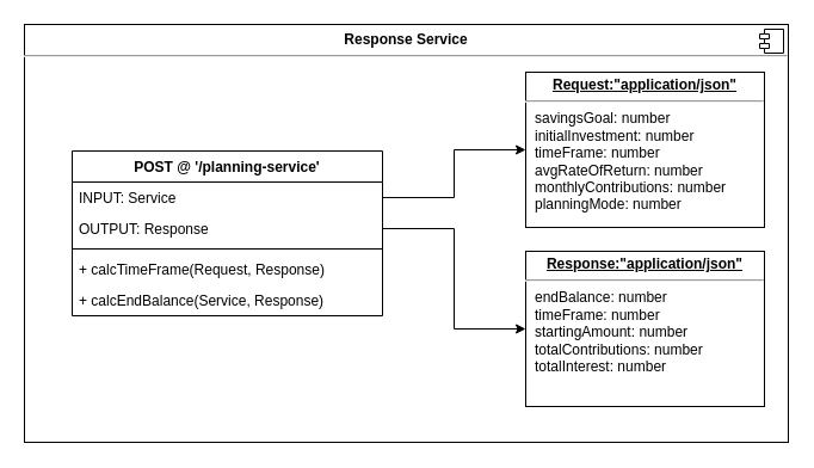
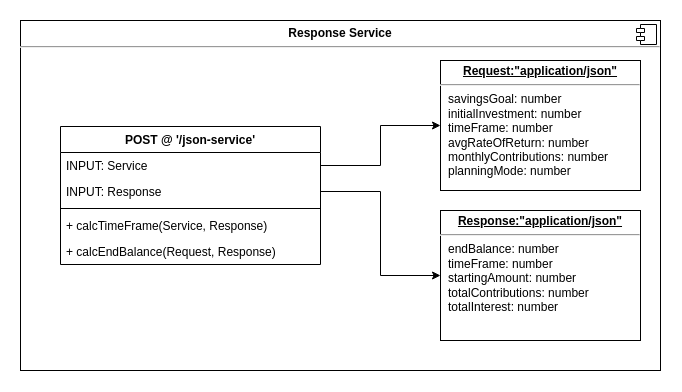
  <mxCell id="0" />
  <mxCell id="1" parent="0" />
  <mxCell id="2" value="&lt;p style=&quot;margin: 0px ; margin-top: 6px ; text-align: center&quot;&gt;&lt;b&gt;Response Service&lt;/b&gt;&lt;/p&gt;&lt;hr&gt;&lt;p style=&quot;margin: 0px ; margin-left: 8px&quot;&gt;&lt;br&gt;&lt;/p&gt;" style="align=left;overflow=fill;html=1;dropTarget=0;" parent="1" vertex="1"><mxGeometry x="20" y="20" width="640" height="350" as="geometry" /></mxCell>
  <mxCell id="3" value="" style="shape=component;jettyWidth=8;jettyHeight=4;" parent="2" vertex="1"><mxGeometry x="1" width="20" height="20" relative="1" as="geometry"><mxPoint x="-24" y="4" as="offset" /></mxGeometry></mxCell>
- <mxCell id="4" value="POST @ '/planning-service'" style="swimlane;fontStyle=1;align=center;verticalAlign=top;childLayout=stackLayout;horizontal=1;startSize=26;horizontalStack=0;resizeParent=1;resizeParentMax=0;resizeLast=0;collapsible=1;marginBottom=0;" parent="1" vertex="1"><mxGeometry x="60" y="126" width="260" height="138" as="geometry" /></mxCell>
+ <mxCell id="4" value="POST @ '/json-service'" style="swimlane;fontStyle=1;align=center;verticalAlign=top;childLayout=stackLayout;horizontal=1;startSize=26;horizontalStack=0;resizeParent=1;resizeParentMax=0;resizeLast=0;collapsible=1;marginBottom=0;" parent="1" vertex="1"><mxGeometry x="60" y="126" width="260" height="138" as="geometry" /></mxCell>
  <mxCell id="5" value="INPUT: Service" style="text;strokeColor=none;fillColor=none;align=left;verticalAlign=top;spacingLeft=4;spacingRight=4;overflow=hidden;rotatable=0;points=[[0,0.5],[1,0.5]];portConstraint=eastwest;" parent="4" vertex="1"><mxGeometry y="26" width="260" height="26" as="geometry" /></mxCell>
- <mxCell id="6" value="OUTPUT: Response" style="text;strokeColor=none;fillColor=none;align=left;verticalAlign=top;spacingLeft=4;spacingRight=4;overflow=hidden;rotatable=0;points=[[0,0.5],[1,0.5]];portConstraint=eastwest;" parent="4" vertex="1"><mxGeometry y="52" width="260" height="26" as="geometry" /></mxCell>
+ <mxCell id="6" value="INPUT: Response" style="text;strokeColor=none;fillColor=none;align=left;verticalAlign=top;spacingLeft=4;spacingRight=4;overflow=hidden;rotatable=0;points=[[0,0.5],[1,0.5]];portConstraint=eastwest;" parent="4" vertex="1"><mxGeometry y="52" width="260" height="26" as="geometry" /></mxCell>
  <mxCell id="7" value="" style="line;strokeWidth=1;fillColor=none;align=left;verticalAlign=middle;spacingTop=-1;spacingLeft=3;spacingRight=3;rotatable=0;labelPosition=right;points=[];portConstraint=eastwest;" parent="4" vertex="1"><mxGeometry y="78" width="260" height="8" as="geometry" /></mxCell>
- <mxCell id="8" value="+ calcTimeFrame(Request, Response)" style="text;strokeColor=none;fillColor=none;align=left;verticalAlign=top;spacingLeft=4;spacingRight=4;overflow=hidden;rotatable=0;points=[[0,0.5],[1,0.5]];portConstraint=eastwest;" parent="4" vertex="1"><mxGeometry y="86" width="260" height="26" as="geometry" /></mxCell>
- <mxCell id="9" value="+ calcEndBalance(Service, Response)" style="text;strokeColor=none;fillColor=none;align=left;verticalAlign=top;spacingLeft=4;spacingRight=4;overflow=hidden;rotatable=0;points=[[0,0.5],[1,0.5]];portConstraint=eastwest;" parent="4" vertex="1"><mxGeometry y="112" width="260" height="26" as="geometry" /></mxCell>
+ <mxCell id="8" value="+ calcTimeFrame(Service, Response)" style="text;strokeColor=none;fillColor=none;align=left;verticalAlign=top;spacingLeft=4;spacingRight=4;overflow=hidden;rotatable=0;points=[[0,0.5],[1,0.5]];portConstraint=eastwest;" parent="4" vertex="1"><mxGeometry y="86" width="260" height="26" as="geometry" /></mxCell>
+ <mxCell id="9" value="+ calcEndBalance(Request, Response)" style="text;strokeColor=none;fillColor=none;align=left;verticalAlign=top;spacingLeft=4;spacingRight=4;overflow=hidden;rotatable=0;points=[[0,0.5],[1,0.5]];portConstraint=eastwest;" parent="4" vertex="1"><mxGeometry y="112" width="260" height="26" as="geometry" /></mxCell>
  <mxCell id="10" value="&lt;p style=&quot;margin: 0px ; margin-top: 4px ; text-align: center ; text-decoration: underline&quot;&gt;&lt;b&gt;Request:&quot;application/json&quot;&lt;/b&gt;&lt;/p&gt;&lt;hr&gt;&lt;p style=&quot;margin: 0px ; margin-left: 8px&quot;&gt;savingsGoal: number&lt;br&gt;initialInvestment: number&lt;/p&gt;&lt;p style=&quot;margin: 0px ; margin-left: 8px&quot;&gt;timeFrame: number&lt;/p&gt;&lt;p style=&quot;margin: 0px ; margin-left: 8px&quot;&gt;avgRateOfReturn: number&lt;/p&gt;&lt;p style=&quot;margin: 0px ; margin-left: 8px&quot;&gt;monthlyContributions: number&lt;/p&gt;&lt;p style=&quot;margin: 0px ; margin-left: 8px&quot;&gt;planningMode: number&lt;/p&gt;" style="verticalAlign=top;align=left;overflow=fill;fontSize=12;fontFamily=Helvetica;html=1;" parent="1" vertex="1"><mxGeometry x="440" y="60" width="200" height="130" as="geometry" /></mxCell>
  <mxCell id="11" value="&lt;p style=&quot;margin: 0px ; margin-top: 4px ; text-align: center ; text-decoration: underline&quot;&gt;&lt;b&gt;Response:&quot;application/json&quot;&lt;/b&gt;&lt;/p&gt;&lt;hr&gt;&lt;p style=&quot;margin: 0px ; margin-left: 8px&quot;&gt;endBalance: number&lt;/p&gt;&lt;p style=&quot;margin: 0px ; margin-left: 8px&quot;&gt;timeFrame: number&lt;/p&gt;&lt;p style=&quot;margin: 0px ; margin-left: 8px&quot;&gt;startingAmount: number&lt;/p&gt;&lt;p style=&quot;margin: 0px ; margin-left: 8px&quot;&gt;totalContributions: number&lt;/p&gt;&lt;p style=&quot;margin: 0px ; margin-left: 8px&quot;&gt;totalInterest: number&lt;/p&gt;" style="verticalAlign=top;align=left;overflow=fill;fontSize=12;fontFamily=Helvetica;html=1;" parent="1" vertex="1"><mxGeometry x="440" y="210" width="200" height="130" as="geometry" /></mxCell>
  <mxCell id="12" style="edgeStyle=orthogonalEdgeStyle;rounded=0;orthogonalLoop=1;jettySize=auto;html=1;entryX=0;entryY=0.5;entryDx=0;entryDy=0;" parent="1" source="5" target="10" edge="1"><mxGeometry relative="1" as="geometry" /></mxCell>
  <mxCell id="13" style="edgeStyle=orthogonalEdgeStyle;rounded=0;orthogonalLoop=1;jettySize=auto;html=1;entryX=0;entryY=0.5;entryDx=0;entryDy=0;" parent="1" source="6" target="11" edge="1"><mxGeometry relative="1" as="geometry" /></mxCell>
